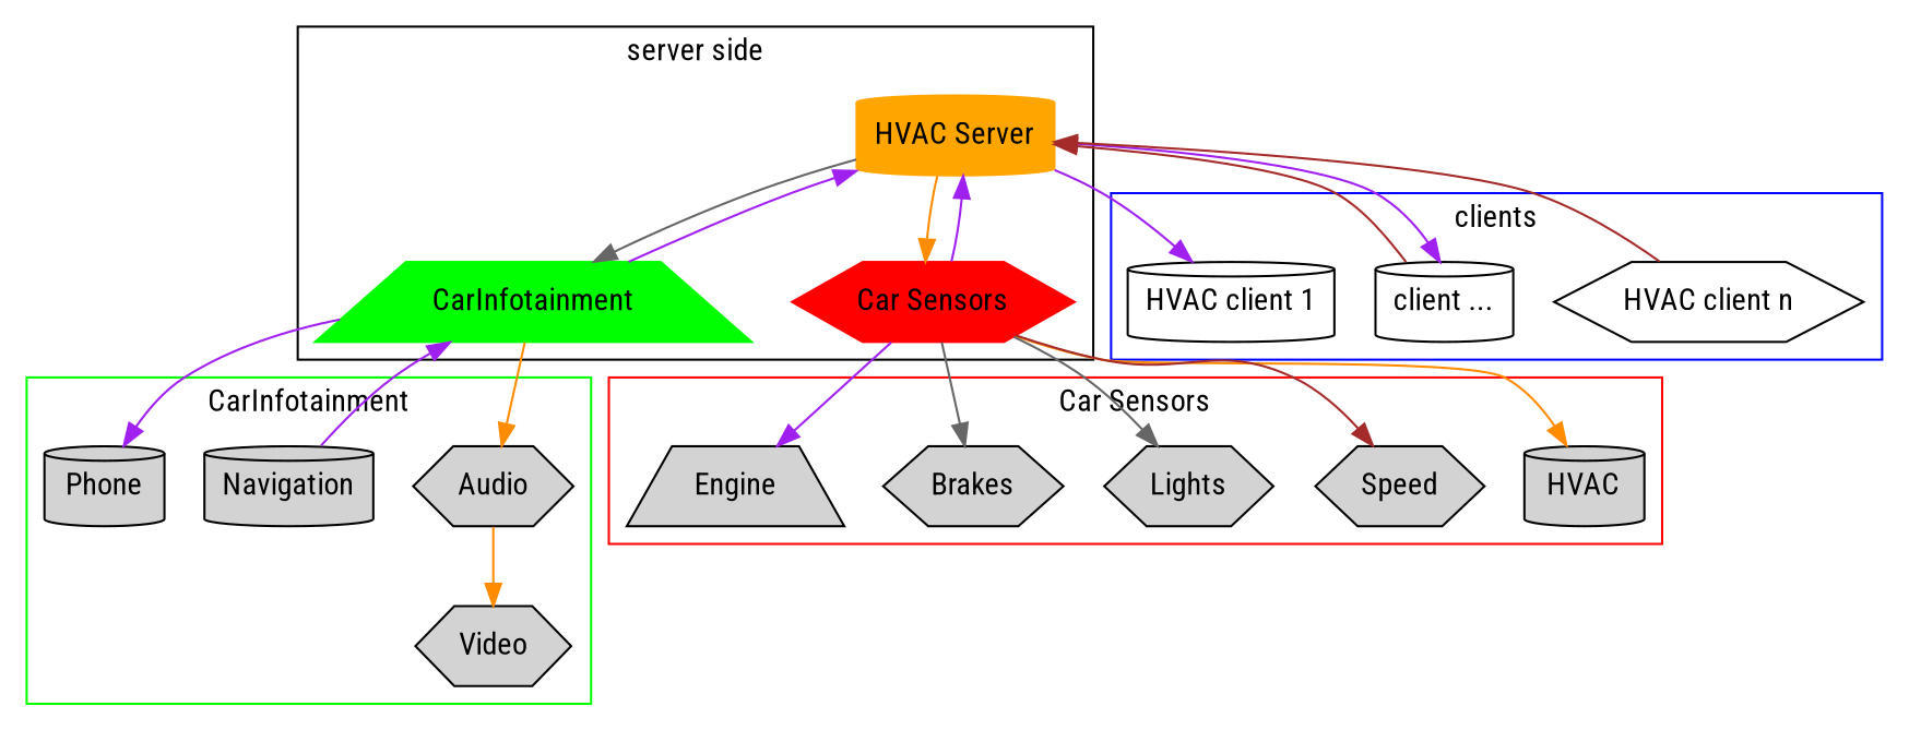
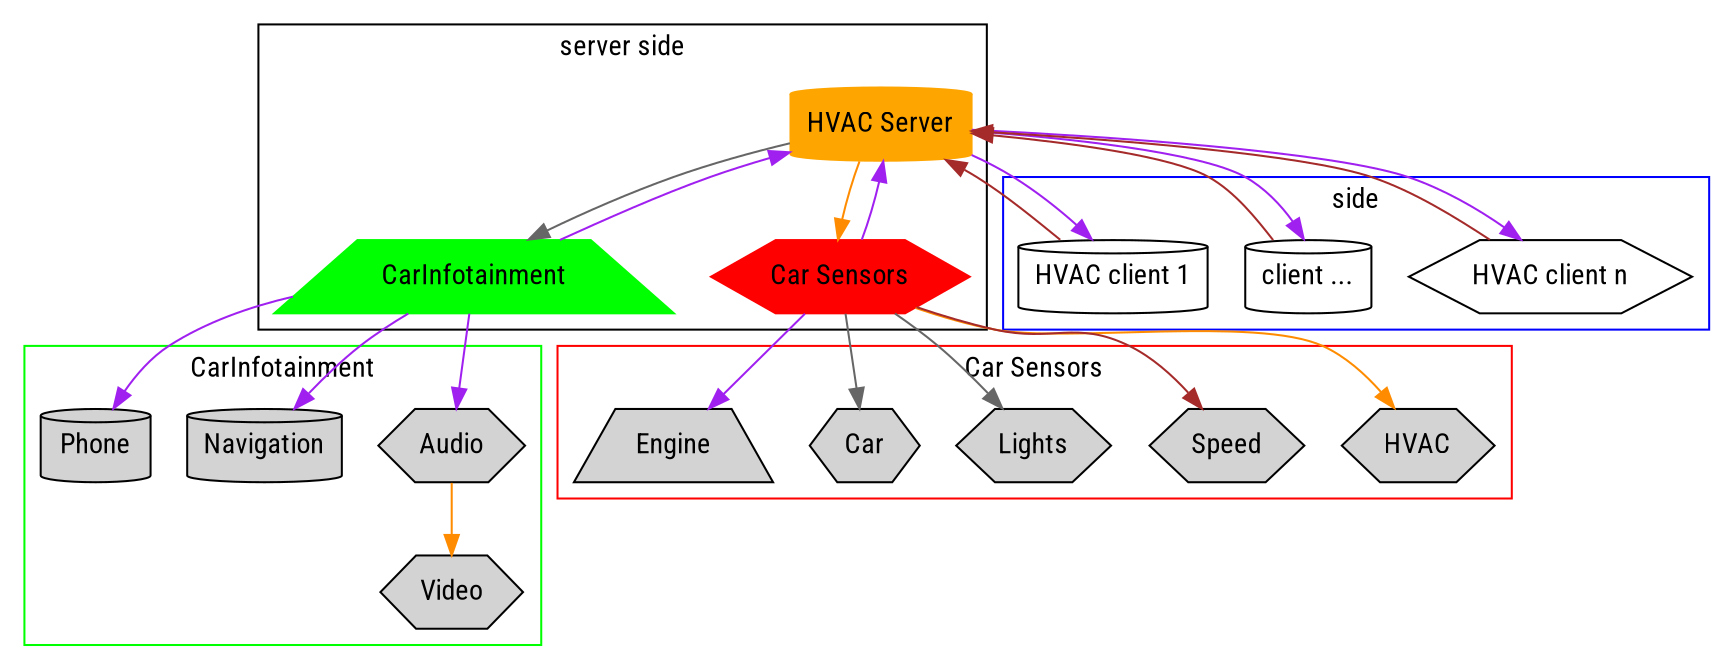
  digraph {
    fontname="Roboto Condensed"
    node [fontname="Roboto Condensed" shape=hexagon style=filled]
    edge [color=purple fontname="Roboto Condensed"]
    n1 [color=orange label="HVAC Server" shape=cylinder]
    CarInfotainment [color=green shape=trapezium]
    "Car Sensors" [color=red]
    n4 [label="HVAC client n" style=""]
    "client ..." [shape=cylinder style=""]
    n6 [label="HVAC client 1" shape=cylinder style=""]
    Audio
    Video
    Navigation [shape=cylinder]
    Phone [shape=cylinder]
-   HVAC [shape=cylinder]
+   HVAC
    Speed
    Lights
-   Brakes
+   Brakes [label=Car]
    Engine [shape=trapezium]
    subgraph cluster_1 {
      label="server side"
      n1
      CarInfotainment
      "Car Sensors"
    }
    subgraph cluster_2 {
      color=blue
-     label=clients
+     label=side
      n4
      "client ..."
      n6
    }
    subgraph cluster_3 {
      color=green
      label=CarInfotainment
      Audio
      Video
      Navigation
      Phone
    }
    subgraph cluster_4 {
      color=red
      label="Car Sensors"
      HVAC
      Speed
      Lights
      Brakes
      Engine
    }
    n1 -> CarInfotainment [color=gray40]
    n1 -> "Car Sensors" [color=darkorange]
+   n1 -> n4
    n1 -> "client ..."
    n1 -> n6
    CarInfotainment -> n1
-   CarInfotainment -> Audio [color=darkorange]
-   Navigation -> CarInfotainment
+   CarInfotainment -> Audio
+   CarInfotainment -> Navigation
    CarInfotainment -> Phone
    "Car Sensors" -> n1
    "Car Sensors" -> HVAC [color=darkorange]
    "Car Sensors" -> Speed [color=brown]
    "Car Sensors" -> Lights [color=gray40]
    "Car Sensors" -> Brakes [color=gray40]
    "Car Sensors" -> Engine
    n4 -> n1 [color=brown]
    "client ..." -> n1 [color=brown]
+   n6 -> n1 [color=brown]
    Audio -> Video [color=darkorange]
  }
